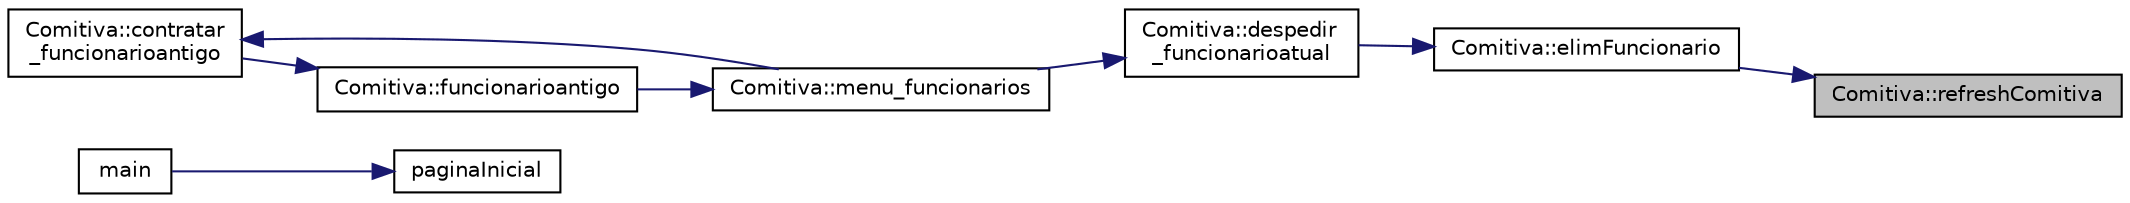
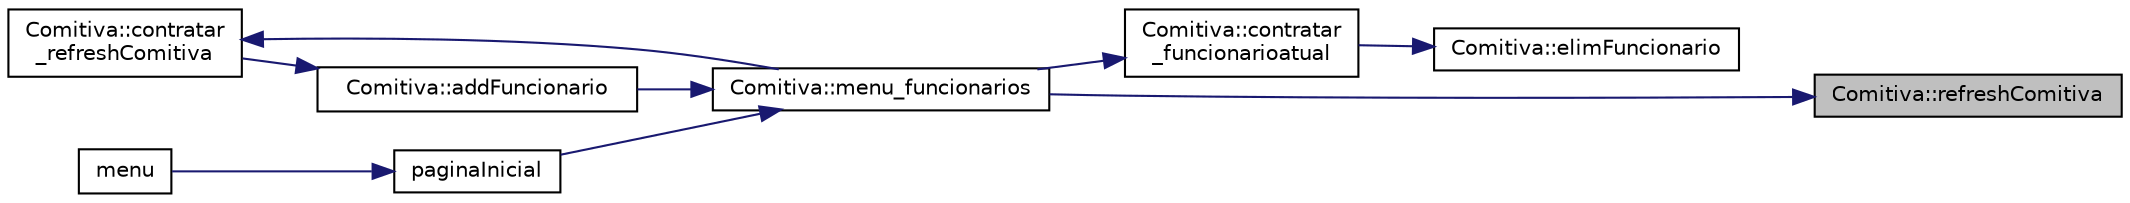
  digraph {
    rankdir=RL
    node [color=black fillcolor=white fontname=Helvetica fontsize=10 shape=record style=filled]
    edge [color=midnightblue dir=back fontname=Helvetica fontsize=10 labelfontname=Helvetica labelfontsize=10 style=solid]
    n1 [fillcolor=grey75 fontcolor=black height=0.2 label="Comitiva::refreshComitiva" width=0.4]
    n2 [height=0.2 label="Comitiva::elimFuncionario" width=0.4]
-   n3 [height=0.2 label="Comitiva::funcionarioantigo" width=0.4]
-   n4 [height=0.2 label="Comitiva::contratar\l_funcionarioantigo" width=0.4]
-   n5 [height=0.2 label=main width=0.4]
-   n6 [height=0.2 label="Comitiva::despedir\l_funcionarioatual" width=0.4]
+   n3 [height=0.2 label="Comitiva::addFuncionario" width=0.4]
+   n4 [height=0.2 label="Comitiva::contratar\l_refreshComitiva" width=0.4]
+   n5 [height=0.2 label=menu width=0.4]
+   n6 [height=0.2 label="Comitiva::contratar\l_funcionarioatual" width=0.4]
    n7 [height=0.2 label="Comitiva::menu_funcionarios" width=0.4]
    n8 [height=0.2 label=paginaInicial width=0.4]
-   n1 -> n2
+   n1 -> n7
    n2 -> n6
    n3 -> n4
    n4 -> n7
    n6 -> n7
    n7 -> n3
+   n7 -> n8
    n8 -> n5
  }
